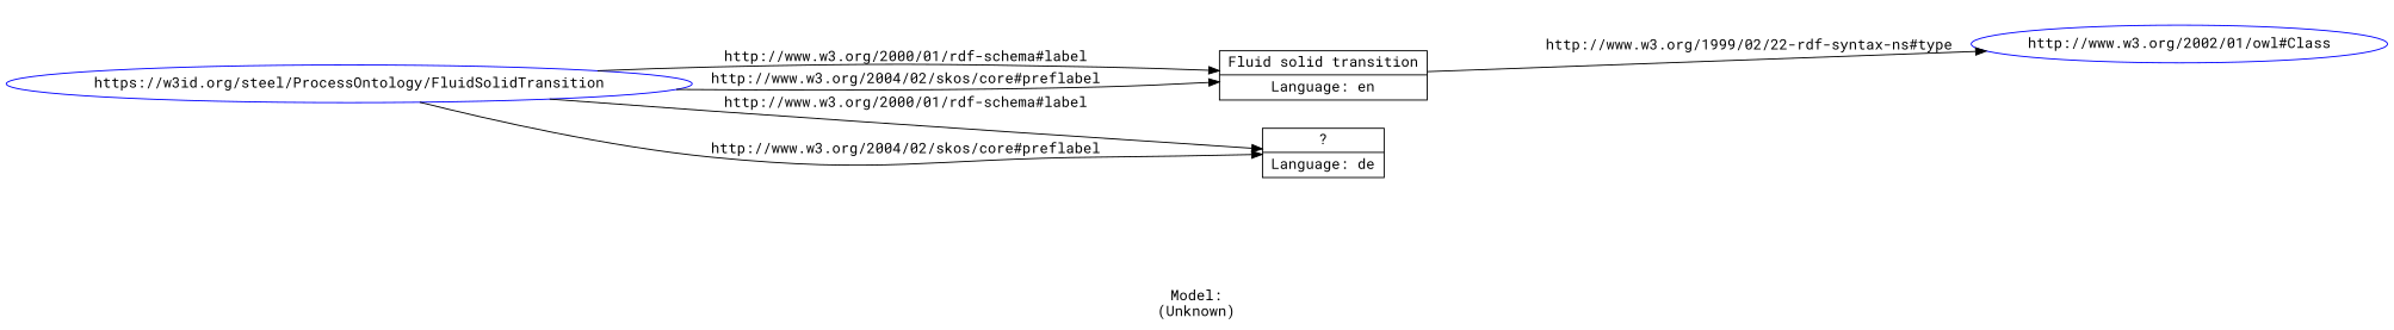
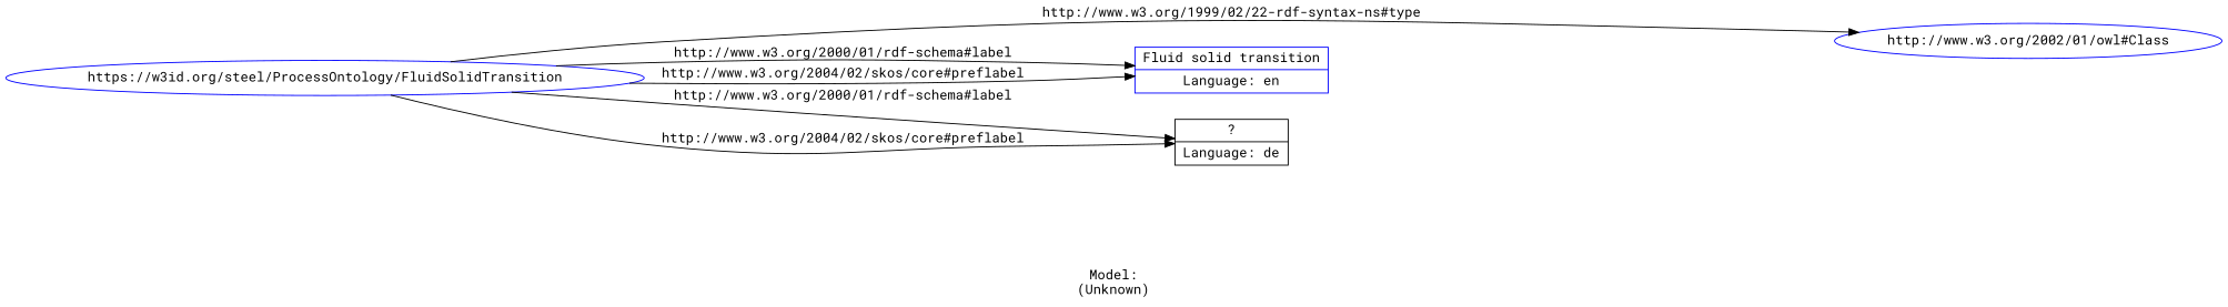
  digraph {
    fontname="Roboto Mono"
    label="\n\nModel:\n(Unknown)"
    rankdir=LR
    node [fontname="Roboto Mono" shape=ellipse]
    edge [fontname="Roboto Mono"]
    n1 [color=blue label="https://w3id.org/steel/ProcessOntology/FluidSolidTransition"]
    n2 [color=blue label="http://www.w3.org/2002/01/owl#Class"]
-   n3 [label="Fluid solid transition|Language: en" shape=record]
+   n3 [label="Fluid solid transition|Language: en" shape=record color=blue]
    n4 [label="?|Language: de" shape=record]
-   n3 -> n2 [label="http://www.w3.org/1999/02/22-rdf-syntax-ns#type"]
+   n1 -> n2 [label="http://www.w3.org/1999/02/22-rdf-syntax-ns#type"]
    n1 -> n3 [label="http://www.w3.org/2000/01/rdf-schema#label"]
    n1 -> n3 [label="http://www.w3.org/2004/02/skos/core#preflabel"]
    n1 -> n4 [label="http://www.w3.org/2000/01/rdf-schema#label"]
    n1 -> n4 [label="http://www.w3.org/2004/02/skos/core#preflabel"]
  }
